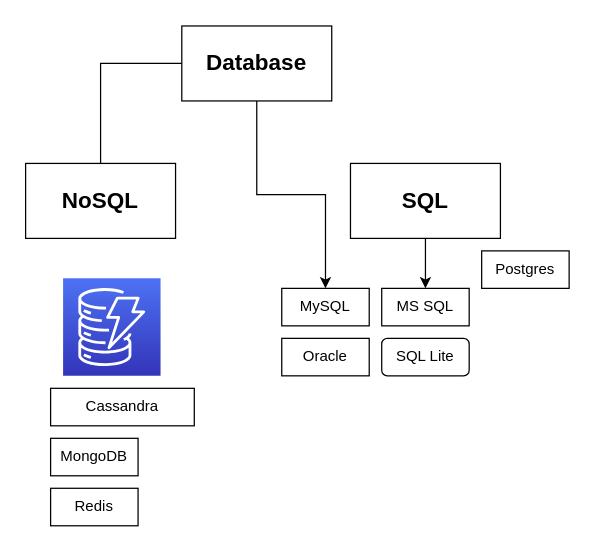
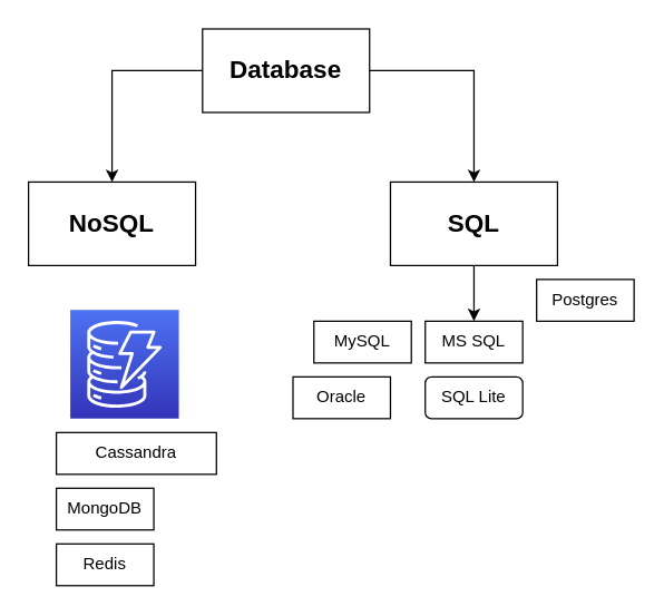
  <mxCell id="0" />
  <mxCell id="1" parent="0" />
- <mxCell id="2" value="Oracle" style="rounded=0;whiteSpace=wrap;html=1;" vertex="1" parent="1"><mxGeometry x="225" y="270" width="70" height="30" as="geometry" /></mxCell>
+ <mxCell id="2" value="Oracle" style="rounded=0;whiteSpace=wrap;html=1;" vertex="1" parent="1"><mxGeometry x="210" y="270" width="70" height="30" as="geometry" /></mxCell>
  <mxCell id="3" value="MySQL" style="rounded=0;whiteSpace=wrap;html=1;" vertex="1" parent="1"><mxGeometry x="225" y="230" width="70" height="30" as="geometry" /></mxCell>
  <mxCell id="4" value="MS SQL" style="rounded=0;whiteSpace=wrap;html=1;" vertex="1" parent="1"><mxGeometry x="305" y="230" width="70" height="30" as="geometry" /></mxCell>
  <mxCell id="5" value="Postgres" style="rounded=0;whiteSpace=wrap;html=1;" vertex="1" parent="1"><mxGeometry x="385" y="200" width="70" height="30" as="geometry" /></mxCell>
  <mxCell id="6" value="SQL Lite" style="whiteSpace=wrap;html=1;rounded=1;" vertex="1" parent="1"><mxGeometry x="305" y="270" width="70" height="30" as="geometry" /></mxCell>
- <mxCell id="7" style="edgeStyle=orthogonalEdgeStyle;rounded=0;orthogonalLoop=1;jettySize=auto;html=1;fontSize=18;" edge="1" parent="1" source="9" target="3"><mxGeometry relative="1" as="geometry" /></mxCell>
- <mxCell id="8" style="edgeStyle=orthogonalEdgeStyle;rounded=0;orthogonalLoop=1;jettySize=auto;html=1;exitX=0;exitY=0.5;exitDx=0;exitDy=0;entryX=0.5;entryY=0;entryDx=0;entryDy=0;fontSize=18;endArrow=none;" edge="1" parent="1" source="9" target="12"><mxGeometry relative="1" as="geometry" /></mxCell>
+ <mxCell id="7" style="edgeStyle=orthogonalEdgeStyle;rounded=0;orthogonalLoop=1;jettySize=auto;html=1;entryX=0.5;entryY=0;entryDx=0;entryDy=0;fontSize=18;" edge="1" parent="1" source="9" target="11"><mxGeometry relative="1" as="geometry" /></mxCell>
+ <mxCell id="8" style="edgeStyle=orthogonalEdgeStyle;rounded=0;orthogonalLoop=1;jettySize=auto;html=1;exitX=0;exitY=0.5;exitDx=0;exitDy=0;entryX=0.5;entryY=0;entryDx=0;entryDy=0;fontSize=18;" edge="1" parent="1" source="9" target="12"><mxGeometry relative="1" as="geometry" /></mxCell>
  <mxCell id="9" value="Database" style="rounded=0;whiteSpace=wrap;html=1;strokeWidth=1;fontSize=18;fontStyle=1" vertex="1" parent="1"><mxGeometry x="145" y="20" width="120" height="60" as="geometry" /></mxCell>
  <mxCell id="10" style="edgeStyle=orthogonalEdgeStyle;rounded=0;orthogonalLoop=1;jettySize=auto;html=1;exitX=0.5;exitY=1;exitDx=0;exitDy=0;entryX=0.5;entryY=0;entryDx=0;entryDy=0;fontSize=18;" edge="1" parent="1" source="11" target="4"><mxGeometry relative="1" as="geometry" /></mxCell>
  <mxCell id="11" value="SQL" style="rounded=0;whiteSpace=wrap;html=1;strokeWidth=1;fontSize=18;fontStyle=1" vertex="1" parent="1"><mxGeometry x="280" y="130" width="120" height="60" as="geometry" /></mxCell>
  <mxCell id="12" value="NoSQL" style="rounded=0;whiteSpace=wrap;html=1;strokeWidth=1;fontSize=18;fontStyle=1" vertex="1" parent="1"><mxGeometry x="20" y="130" width="120" height="60" as="geometry" /></mxCell>
  <mxCell id="13" value="" style="points=[[0,0,0],[0.25,0,0],[0.5,0,0],[0.75,0,0],[1,0,0],[0,1,0],[0.25,1,0],[0.5,1,0],[0.75,1,0],[1,1,0],[0,0.25,0],[0,0.5,0],[0,0.75,0],[1,0.25,0],[1,0.5,0],[1,0.75,0]];outlineConnect=0;fontColor=#232F3E;gradientColor=#4D72F3;gradientDirection=north;fillColor=#3334B9;strokeColor=#ffffff;dashed=0;verticalLabelPosition=bottom;verticalAlign=top;align=center;html=1;fontSize=12;fontStyle=0;aspect=fixed;shape=mxgraph.aws4.resourceIcon;resIcon=mxgraph.aws4.dynamodb;" vertex="1" parent="1"><mxGeometry x="50" y="222" width="78" height="78" as="geometry" /></mxCell>
  <mxCell id="14" value="Cassandra" style="rounded=0;whiteSpace=wrap;html=1;" vertex="1" parent="1"><mxGeometry x="40" y="310" width="115" height="30" as="geometry" /></mxCell>
  <mxCell id="15" value="MongoDB" style="rounded=0;whiteSpace=wrap;html=1;" vertex="1" parent="1"><mxGeometry x="40" y="350" width="70" height="30" as="geometry" /></mxCell>
  <mxCell id="16" value="Redis" style="rounded=0;whiteSpace=wrap;html=1;" vertex="1" parent="1"><mxGeometry x="40" y="390" width="70" height="30" as="geometry" /></mxCell>
